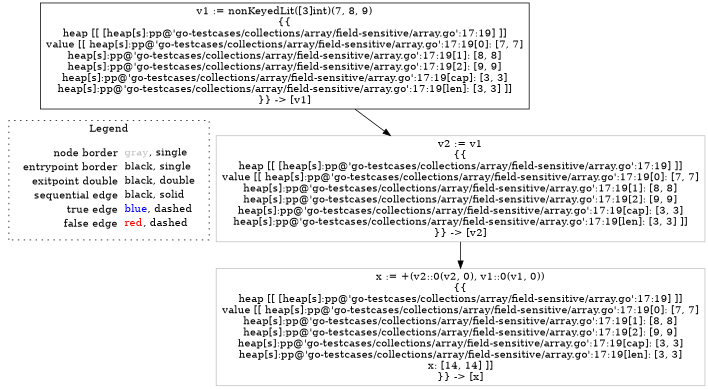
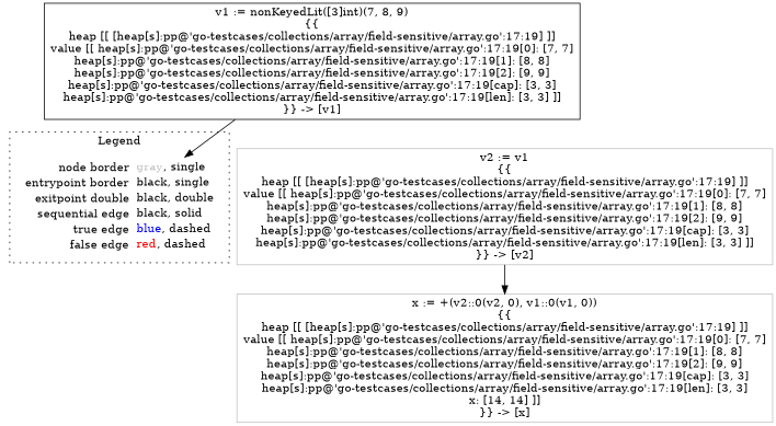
  digraph {
    node [shape=rect color=gray]
    edge [color=black]
    n1 [label=<<table border="0" cellpadding="2" cellspacing="0" cellborder="0"><tr><td align="right">node border&nbsp;</td><td align="left"><font color="gray">gray</font>, single</td></tr><tr><td align="right">entrypoint border&nbsp;</td><td align="left"><font color="black">black</font>, single</td></tr><tr><td align="right">exitpoint double&nbsp;</td><td align="left"><font color="black">black</font>, double</td></tr><tr><td align="right">sequential edge&nbsp;</td><td align="left"><font color="black">black</font>, solid</td></tr><tr><td align="right">true edge&nbsp;</td><td align="left"><font color="blue">blue</font>, dashed</td></tr><tr><td align="right">false edge&nbsp;</td><td align="left"><font color="red">red</font>, dashed</td></tr></table>> shape=plaintext color=""]
    n2 [color=black label=<v1 := nonKeyedLit([3]int)(7, 8, 9)<BR/>{{<BR/>heap [[ [heap[s]:pp@'go-testcases/collections/array/field-sensitive/array.go':17:19] ]]<BR/>value [[ heap[s]:pp@'go-testcases/collections/array/field-sensitive/array.go':17:19[0]: [7, 7]<BR/>heap[s]:pp@'go-testcases/collections/array/field-sensitive/array.go':17:19[1]: [8, 8]<BR/>heap[s]:pp@'go-testcases/collections/array/field-sensitive/array.go':17:19[2]: [9, 9]<BR/>heap[s]:pp@'go-testcases/collections/array/field-sensitive/array.go':17:19[cap]: [3, 3]<BR/>heap[s]:pp@'go-testcases/collections/array/field-sensitive/array.go':17:19[len]: [3, 3] ]]<BR/>}} -&gt; [v1]>]
    n3 [label=<v2 := v1<BR/>{{<BR/>heap [[ [heap[s]:pp@'go-testcases/collections/array/field-sensitive/array.go':17:19] ]]<BR/>value [[ heap[s]:pp@'go-testcases/collections/array/field-sensitive/array.go':17:19[0]: [7, 7]<BR/>heap[s]:pp@'go-testcases/collections/array/field-sensitive/array.go':17:19[1]: [8, 8]<BR/>heap[s]:pp@'go-testcases/collections/array/field-sensitive/array.go':17:19[2]: [9, 9]<BR/>heap[s]:pp@'go-testcases/collections/array/field-sensitive/array.go':17:19[cap]: [3, 3]<BR/>heap[s]:pp@'go-testcases/collections/array/field-sensitive/array.go':17:19[len]: [3, 3] ]]<BR/>}} -&gt; [v2]>]
    n4 [label=<x := +(v2::0(v2, 0), v1::0(v1, 0))<BR/>{{<BR/>heap [[ [heap[s]:pp@'go-testcases/collections/array/field-sensitive/array.go':17:19] ]]<BR/>value [[ heap[s]:pp@'go-testcases/collections/array/field-sensitive/array.go':17:19[0]: [7, 7]<BR/>heap[s]:pp@'go-testcases/collections/array/field-sensitive/array.go':17:19[1]: [8, 8]<BR/>heap[s]:pp@'go-testcases/collections/array/field-sensitive/array.go':17:19[2]: [9, 9]<BR/>heap[s]:pp@'go-testcases/collections/array/field-sensitive/array.go':17:19[cap]: [3, 3]<BR/>heap[s]:pp@'go-testcases/collections/array/field-sensitive/array.go':17:19[len]: [3, 3]<BR/>x: [14, 14] ]]<BR/>}} -&gt; [x]>]
    subgraph cluster_1 {
      label=Legend
      style=dotted
      n1
    }
-   n2 -> n3
+   n2 -> n1
    n3 -> n4
  }
